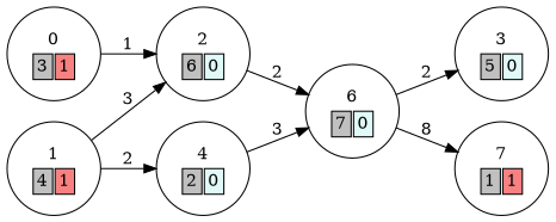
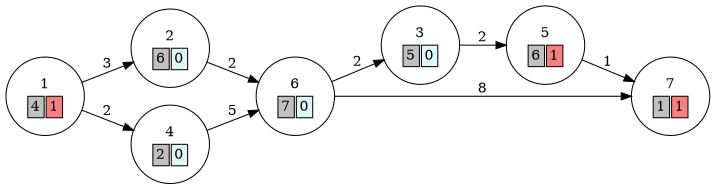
  digraph {
    rankdir=LR
-   n1 [label=<<TABLE border="0"><TR><TD colspan="2">0</TD></TR><TR><TD border="1" bgcolor="grey">3</TD><TD border="1" bgcolor="#F78181">1</TD></TR></TABLE>>]
    n2 [label=<<TABLE border="0"><TR><TD colspan="2">2</TD></TR><TR><TD border="1" bgcolor="grey">6</TD><TD border="1" bgcolor="#E0F8F7">0</TD></TR></TABLE>>]
    n3 [label=<<TABLE border="0"><TR><TD colspan="2">6</TD></TR><TR><TD border="1" bgcolor="grey">7</TD><TD border="1" bgcolor="#E0F8F7">0</TD></TR></TABLE>>]
    n4 [label=<<TABLE border="0"><TR><TD colspan="2">3</TD></TR><TR><TD border="1" bgcolor="grey">5</TD><TD border="1" bgcolor="#E0F8F7">0</TD></TR></TABLE>>]
+   n5 [label=<<TABLE border="0"><TR><TD colspan="2">5</TD></TR><TR><TD border="1" bgcolor="grey">6</TD><TD border="1" bgcolor="#F78181">1</TD></TR></TABLE>>]
    n6 [label=<<TABLE border="0"><TR><TD colspan="2">7</TD></TR><TR><TD border="1" bgcolor="grey">1</TD><TD border="1" bgcolor="#F78181">1</TD></TR></TABLE>>]
    n7 [label=<<TABLE border="0"><TR><TD colspan="2">1</TD></TR><TR><TD border="1" bgcolor="grey">4</TD><TD border="1" bgcolor="#F78181">1</TD></TR></TABLE>>]
    n8 [label=<<TABLE border="0"><TR><TD colspan="2">4</TD></TR><TR><TD border="1" bgcolor="grey">2</TD><TD border="1" bgcolor="#E0F8F7">0</TD></TR></TABLE>>]
-   n1 -> n2 [label=1]
    n2 -> n3 [label=2]
    n3 -> n4 [label=2]
    n3 -> n6 [label=8]
+   n4 -> n5 [label=2]
+   n5 -> n6 [label=1]
    n7 -> n2 [label=3]
    n7 -> n8 [label=2]
-   n8 -> n3 [label=3]
+   n8 -> n3 [label=5]
  }
